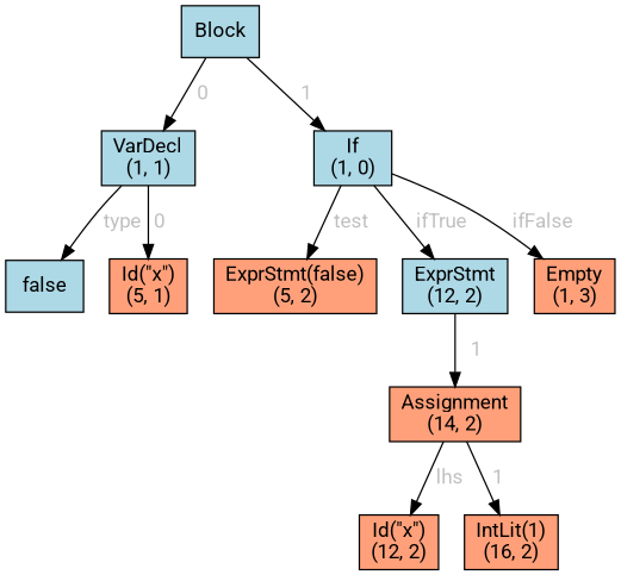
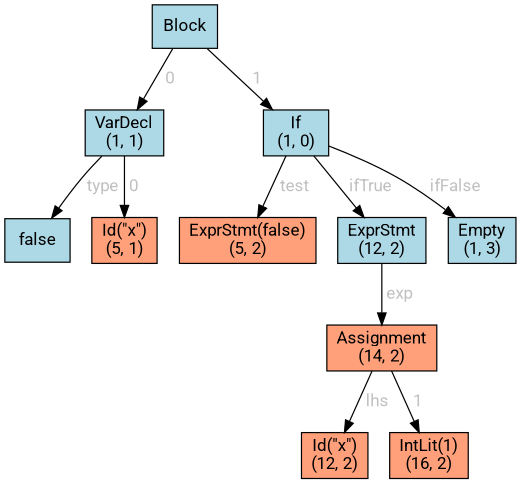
  digraph {
    fontname=Roboto
    node [fillcolor=lightblue fontname=Roboto shape=box style=filled]
    edge [fontcolor=gray fontname=Roboto]
    n1 [label=Block]
    n2 [label="VarDecl\n(1, 1)"]
    n3 [label="If\n(1, 0)"]
    n4 [label=false]
    n5 [fillcolor=lightsalmon label="Id(\"x\")\n(5, 1)"]
    n6 [fillcolor=lightsalmon label="ExprStmt(false)\n(5, 2)"]
    n7 [label="ExprStmt\n(12, 2)"]
-   n8 [fillcolor=lightsalmon label="Empty\n(1, 3)"]
+   n8 [label="Empty\n(1, 3)"]
    n9 [fillcolor=lightsalmon label="Assignment\n(14, 2)"]
    n10 [fillcolor=lightsalmon label="Id(\"x\")\n(12, 2)"]
    n11 [fillcolor=lightsalmon label="IntLit(1)\n(16, 2)"]
    n1 -> n2 [label=" 0"]
    n1 -> n3 [label=" 1"]
    n2 -> n4 [label=" type"]
    n2 -> n5 [label=" 0"]
    n3 -> n6 [label=" test"]
    n3 -> n7 [label=" ifTrue"]
    n3 -> n8 [label=" ifFalse"]
-   n7 -> n9 [label=" 1"]
+   n7 -> n9 [label=" exp"]
    n9 -> n10 [label=" lhs"]
    n9 -> n11 [label=" 1"]
  }
